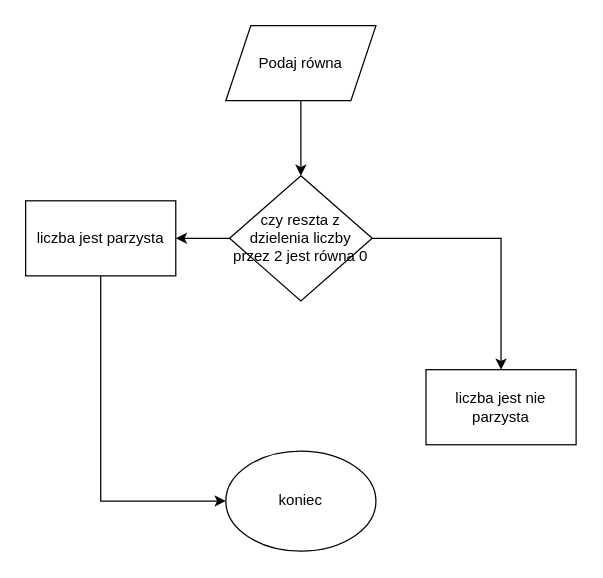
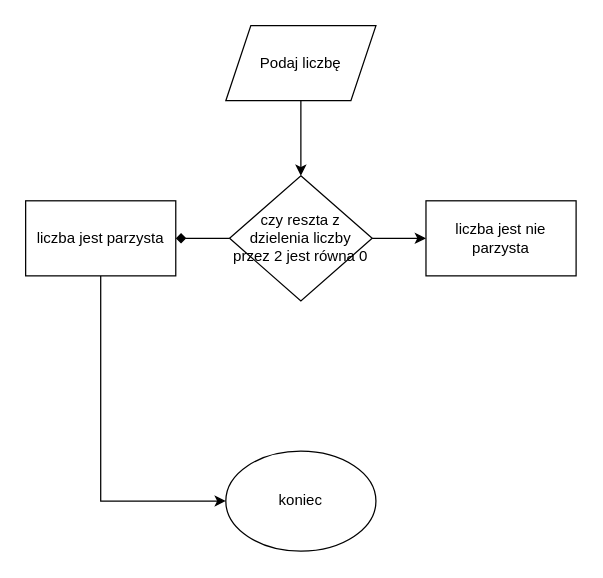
  <mxCell id="0" />
  <mxCell id="1" parent="0" />
  <mxCell id="2" value="" style="edgeStyle=orthogonalEdgeStyle;rounded=0;orthogonalLoop=1;jettySize=auto;html=1;" edge="1" parent="1" source="3" target="6"><mxGeometry relative="1" as="geometry" /></mxCell>
- <mxCell id="3" value="Podaj równa" style="shape=parallelogram;perimeter=parallelogramPerimeter;whiteSpace=wrap;html=1;fixedSize=1;" vertex="1" parent="1"><mxGeometry x="180" y="20" width="120" height="60" as="geometry" /></mxCell>
- <mxCell id="4" value="" style="edgeStyle=orthogonalEdgeStyle;rounded=0;orthogonalLoop=1;jettySize=auto;html=1;" edge="1" parent="1" source="6" target="8"><mxGeometry relative="1" as="geometry" /></mxCell>
+ <mxCell id="3" value="Podaj liczbę" style="shape=parallelogram;perimeter=parallelogramPerimeter;whiteSpace=wrap;html=1;fixedSize=1;" vertex="1" parent="1"><mxGeometry x="180" y="20" width="120" height="60" as="geometry" /></mxCell>
+ <mxCell id="4" value="" style="edgeStyle=orthogonalEdgeStyle;rounded=0;orthogonalLoop=1;jettySize=auto;html=1;endArrow=diamond;" edge="1" parent="1" source="6" target="8"><mxGeometry relative="1" as="geometry" /></mxCell>
  <mxCell id="5" value="" style="edgeStyle=orthogonalEdgeStyle;rounded=0;orthogonalLoop=1;jettySize=auto;html=1;" edge="1" parent="1" source="6" target="10"><mxGeometry relative="1" as="geometry" /></mxCell>
  <mxCell id="6" value="czy reszta z dzielenia liczby przez 2 jest równa 0" style="rhombus;whiteSpace=wrap;html=1;" vertex="1" parent="1"><mxGeometry x="183" y="140" width="114" height="100" as="geometry" /></mxCell>
  <mxCell id="7" style="edgeStyle=orthogonalEdgeStyle;rounded=0;orthogonalLoop=1;jettySize=auto;html=1;" edge="1" parent="1" source="8" target="9"><mxGeometry relative="1" as="geometry"><Array as="points"><mxPoint x="80" y="400" /></Array></mxGeometry></mxCell>
  <mxCell id="8" value="liczba jest parzysta" style="rounded=1;whiteSpace=wrap;html=1;arcSize=0;" vertex="1" parent="1"><mxGeometry x="20" y="160" width="120" height="60" as="geometry" /></mxCell>
  <mxCell id="9" value="koniec" style="ellipse;whiteSpace=wrap;html=1;" vertex="1" parent="1"><mxGeometry x="180" y="360" width="120" height="80" as="geometry" /></mxCell>
- <mxCell id="10" value="liczba jest nie parzysta" style="whiteSpace=wrap;html=1;" vertex="1" parent="1"><mxGeometry x="340" y="295" width="120" height="60" as="geometry" /></mxCell>
+ <mxCell id="10" value="liczba jest nie parzysta" style="whiteSpace=wrap;html=1;" vertex="1" parent="1"><mxGeometry x="340" y="160" width="120" height="60" as="geometry" /></mxCell>
